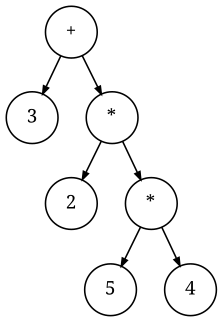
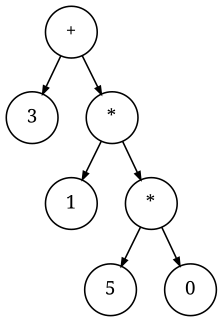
  digraph {
    fontname="Noto Serif"
    ranksep=.3
    node [fontname="Noto Serif" fontsize=12 shape=circle]
    edge [arrowsize=.5 fontname="Noto Serif"]
    n1 [height=.1 label="+"]
    n2 [height=.1 label=3]
    n3 [height=.1 label="*"]
-   n4 [height=.1 label=2]
+   n4 [height=.1 label=1]
    n5 [height=.1 label="*"]
    n6 [height=.1 label=5]
-   n7 [height=.1 label=4]
+   n7 [height=.1 label=0]
    n1 -> n2
    n1 -> n3
    n3 -> n4
    n3 -> n5
    n5 -> n6
    n5 -> n7
  }
